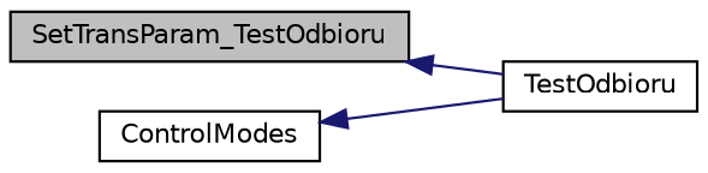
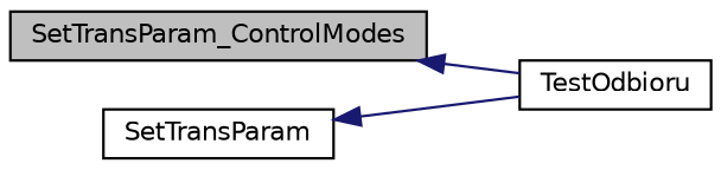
  digraph {
    rankdir=LR
    node [color=black fillcolor=white fontname=Helvetica fontsize=10 shape=record style=filled]
    edge [color=midnightblue dir=back fontname=Helvetica fontsize=10 labelfontname=Helvetica labelfontsize=10 style=solid]
-   n1 [fillcolor=grey75 fontcolor=black height=0.2 label=SetTransParam_TestOdbioru width=0.4]
+   n1 [fillcolor=grey75 fontcolor=black height=0.2 label=SetTransParam_ControlModes width=0.4]
    n2 [height=0.2 label=TestOdbioru width=0.4]
-   n3 [height=0.2 label=ControlModes width=0.4]
+   n3 [height=0.2 label=SetTransParam width=0.4]
    n1 -> n2
    n3 -> n2
  }
